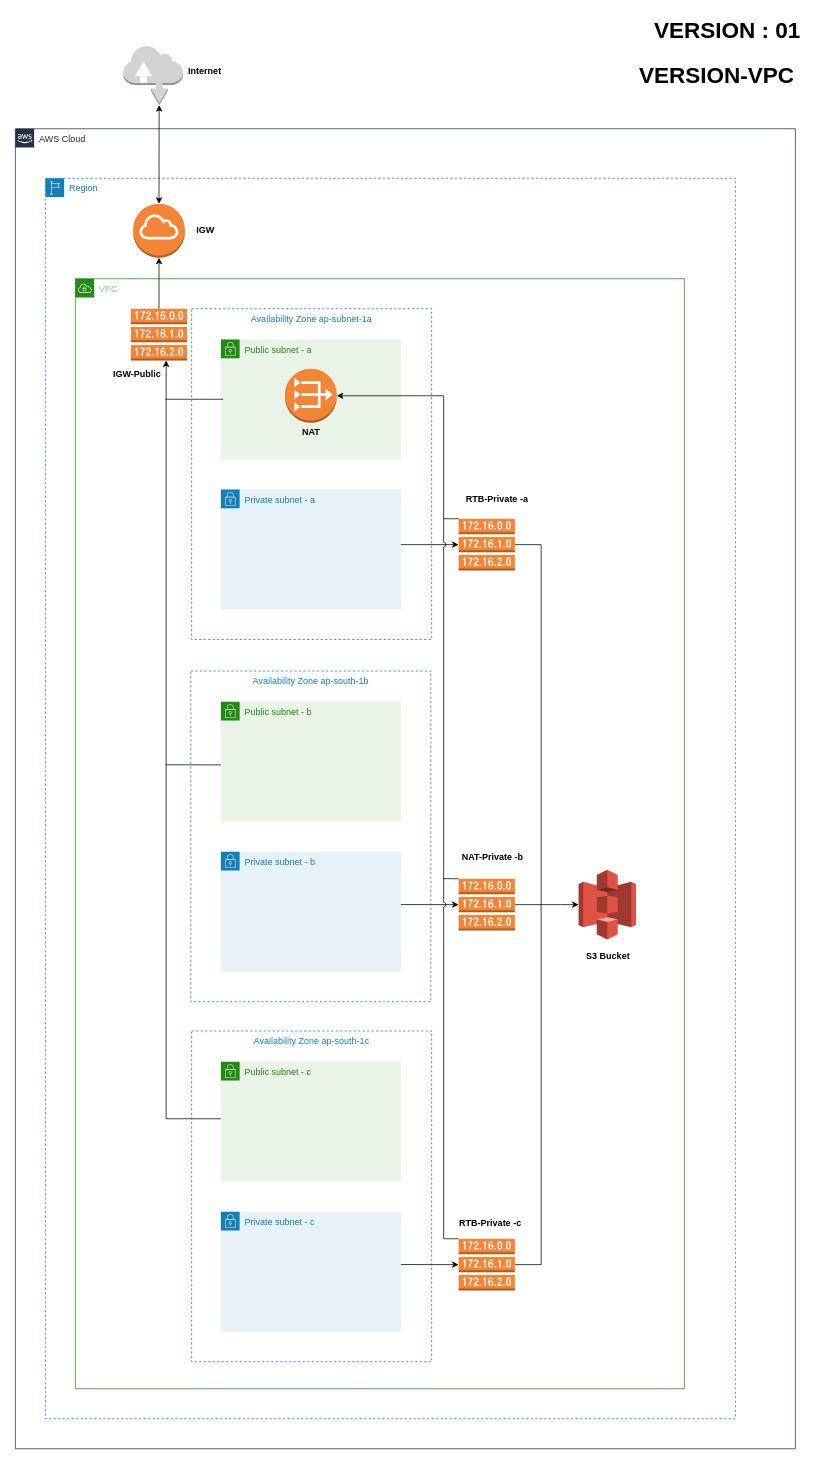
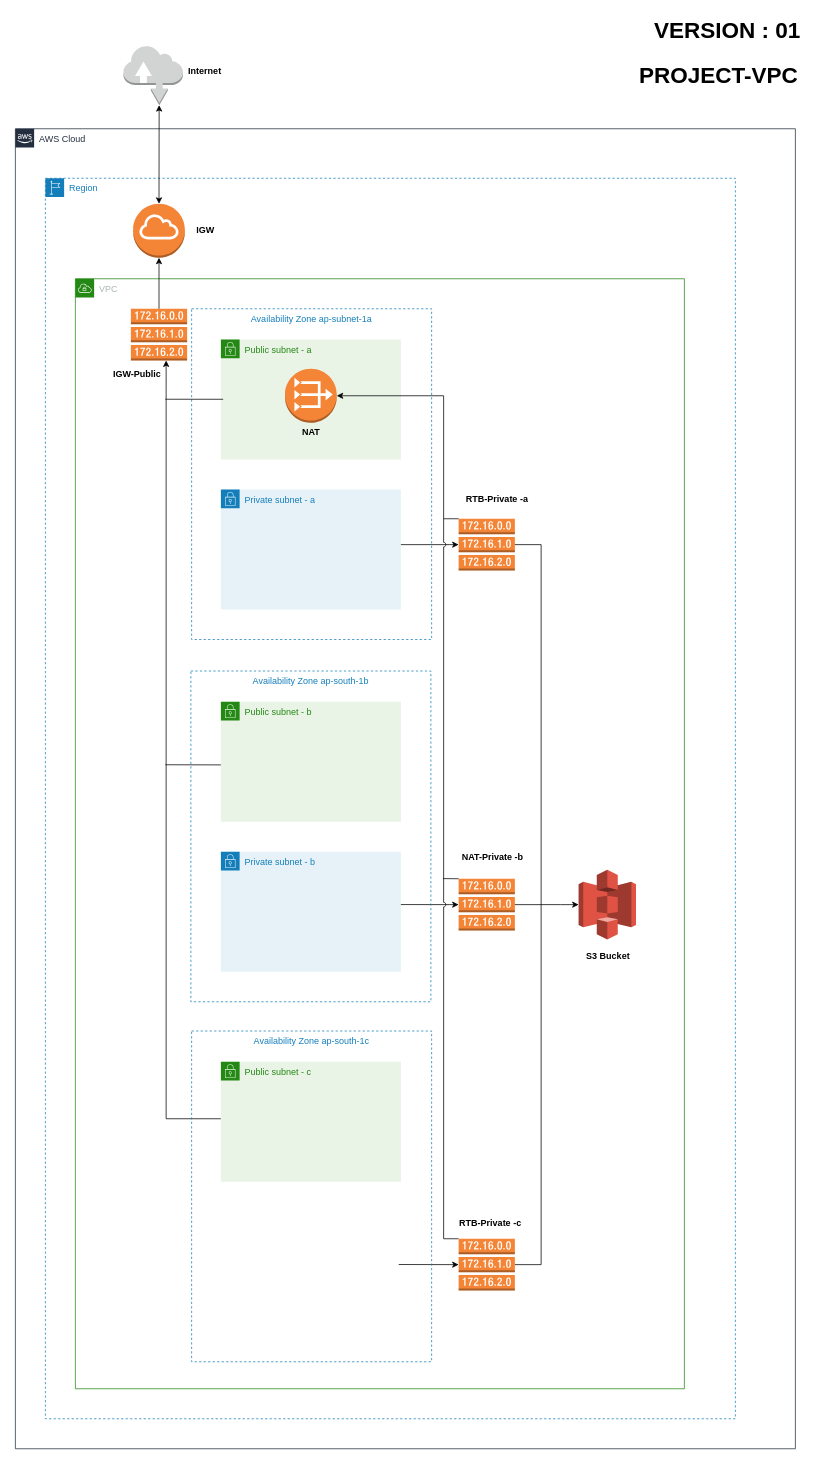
  <mxCell id="0" />
  <mxCell id="1" parent="0" />
  <mxCell id="2" style="edgeStyle=orthogonalEdgeStyle;rounded=0;jumpStyle=arc;orthogonalLoop=1;jettySize=auto;html=1;startArrow=classic;startFill=1;endArrow=none;endFill=0;" parent="1" source="32" edge="1"><mxGeometry relative="1" as="geometry"><mxPoint x="224.5" y="343" as="sourcePoint" /><mxPoint x="294" y="1491" as="targetPoint" /><Array as="points"><mxPoint x="221" y="1491" /></Array></mxGeometry></mxCell>
- <mxCell id="3" value="VERSION-VPC" style="text;html=1;resizable=0;points=[];autosize=1;align=left;verticalAlign=top;spacingTop=-4;fontSize=30;fontStyle=1" parent="1" vertex="1"><mxGeometry x="850" y="79.75" width="240" height="40" as="geometry" /></mxCell>
+ <mxCell id="3" value="PROJECT-VPC" style="text;html=1;resizable=0;points=[];autosize=1;align=left;verticalAlign=top;spacingTop=-4;fontSize=30;fontStyle=1" parent="1" vertex="1"><mxGeometry x="850" y="79.75" width="240" height="40" as="geometry" /></mxCell>
  <mxCell id="4" value="VERSION : 01" style="text;html=1;resizable=0;points=[];autosize=1;align=left;verticalAlign=top;spacingTop=-4;fontSize=30;fontStyle=1" parent="1" vertex="1"><mxGeometry x="870" y="20" width="220" height="40" as="geometry" /></mxCell>
  <mxCell id="5" value="AWS Cloud" style="points=[[0,0],[0.25,0],[0.5,0],[0.75,0],[1,0],[1,0.25],[1,0.5],[1,0.75],[1,1],[0.75,1],[0.5,1],[0.25,1],[0,1],[0,0.75],[0,0.5],[0,0.25]];outlineConnect=0;gradientColor=none;html=1;whiteSpace=wrap;fontSize=12;fontStyle=0;container=1;pointerEvents=0;collapsible=0;recursiveResize=0;shape=mxgraph.aws4.group;grIcon=mxgraph.aws4.group_aws_cloud_alt;strokeColor=#232F3E;fillColor=none;verticalAlign=top;align=left;spacingLeft=30;fontColor=#232F3E;dashed=0;" parent="1" vertex="1"><mxGeometry x="20" y="171" width="1040" height="1760" as="geometry" /></mxCell>
  <mxCell id="6" value="Region" style="points=[[0,0],[0.25,0],[0.5,0],[0.75,0],[1,0],[1,0.25],[1,0.5],[1,0.75],[1,1],[0.75,1],[0.5,1],[0.25,1],[0,1],[0,0.75],[0,0.5],[0,0.25]];outlineConnect=0;gradientColor=none;html=1;whiteSpace=wrap;fontSize=12;fontStyle=0;container=1;pointerEvents=0;collapsible=0;recursiveResize=0;shape=mxgraph.aws4.group;grIcon=mxgraph.aws4.group_region;strokeColor=#147EBA;fillColor=none;verticalAlign=top;align=left;spacingLeft=30;fontColor=#147EBA;dashed=1;" parent="5" vertex="1"><mxGeometry x="40" y="66" width="920" height="1654" as="geometry" /></mxCell>
  <mxCell id="7" value="" style="outlineConnect=0;dashed=0;verticalLabelPosition=bottom;verticalAlign=top;align=center;html=1;shape=mxgraph.aws3.internet_gateway;fillColor=#F58536;gradientColor=none;" parent="6" vertex="1"><mxGeometry x="117" y="34" width="69" height="72" as="geometry" /></mxCell>
  <mxCell id="8" value="&lt;b&gt;IGW&lt;/b&gt;" style="text;html=1;resizable=0;autosize=1;align=center;verticalAlign=middle;points=[];fillColor=none;strokeColor=none;rounded=0;" parent="6" vertex="1"><mxGeometry x="192" y="57" width="42" height="26" as="geometry" /></mxCell>
  <mxCell id="9" value="VPC" style="points=[[0,0],[0.25,0],[0.5,0],[0.75,0],[1,0],[1,0.25],[1,0.5],[1,0.75],[1,1],[0.75,1],[0.5,1],[0.25,1],[0,1],[0,0.75],[0,0.5],[0,0.25]];outlineConnect=0;gradientColor=none;html=1;whiteSpace=wrap;fontSize=12;fontStyle=0;container=1;pointerEvents=0;collapsible=0;recursiveResize=0;shape=mxgraph.aws4.group;grIcon=mxgraph.aws4.group_vpc;strokeColor=#248814;fillColor=none;verticalAlign=top;align=left;spacingLeft=30;fontColor=#AAB7B8;dashed=0;" parent="1" vertex="1"><mxGeometry x="100" y="371" width="812" height="1480" as="geometry" /></mxCell>
  <mxCell id="10" style="edgeStyle=orthogonalEdgeStyle;rounded=0;jumpStyle=arc;orthogonalLoop=1;jettySize=auto;html=1;exitX=0;exitY=0.5;exitDx=0;exitDy=0;exitPerimeter=0;entryX=0.706;entryY=0.706;entryDx=0;entryDy=0;entryPerimeter=0;startArrow=classic;startFill=1;endArrow=none;endFill=0;" parent="9" source="24" target="16" edge="1"><mxGeometry relative="1" as="geometry" /></mxCell>
  <mxCell id="11" style="edgeStyle=orthogonalEdgeStyle;rounded=0;jumpStyle=arc;orthogonalLoop=1;jettySize=auto;html=1;exitX=0;exitY=0.5;exitDx=0;exitDy=0;exitPerimeter=0;entryX=0.866;entryY=0.706;entryDx=0;entryDy=0;entryPerimeter=0;startArrow=classic;startFill=1;endArrow=none;endFill=0;" parent="9" source="27" edge="1"><mxGeometry relative="1" as="geometry"><mxPoint x="431.12" y="1314.346" as="targetPoint" /></mxGeometry></mxCell>
  <mxCell id="12" value="Availability Zone ap-subnet-1a" style="fillColor=none;strokeColor=#147EBA;dashed=1;verticalAlign=top;fontStyle=0;fontColor=#147EBA;" parent="9" vertex="1"><mxGeometry x="155" y="40" width="320" height="441" as="geometry" /></mxCell>
  <mxCell id="13" value="Private subnet - a" style="points=[[0,0],[0.25,0],[0.5,0],[0.75,0],[1,0],[1,0.25],[1,0.5],[1,0.75],[1,1],[0.75,1],[0.5,1],[0.25,1],[0,1],[0,0.75],[0,0.5],[0,0.25]];outlineConnect=0;gradientColor=none;html=1;whiteSpace=wrap;fontSize=12;fontStyle=0;container=1;pointerEvents=0;collapsible=0;recursiveResize=0;shape=mxgraph.aws4.group;grIcon=mxgraph.aws4.group_security_group;grStroke=0;strokeColor=#147EBA;fillColor=#E6F2F8;verticalAlign=top;align=left;spacingLeft=30;fontColor=#147EBA;dashed=0;" parent="9" vertex="1"><mxGeometry x="194" y="281" width="240" height="160" as="geometry" /></mxCell>
  <mxCell id="14" value="Public subnet - a" style="points=[[0,0],[0.25,0],[0.5,0],[0.75,0],[1,0],[1,0.25],[1,0.5],[1,0.75],[1,1],[0.75,1],[0.5,1],[0.25,1],[0,1],[0,0.75],[0,0.5],[0,0.25]];outlineConnect=0;gradientColor=none;html=1;whiteSpace=wrap;fontSize=12;fontStyle=0;container=1;pointerEvents=0;collapsible=0;recursiveResize=0;shape=mxgraph.aws4.group;grIcon=mxgraph.aws4.group_security_group;grStroke=0;strokeColor=#248814;fillColor=#E9F3E6;verticalAlign=top;align=left;spacingLeft=30;fontColor=#248814;dashed=0;" parent="9" vertex="1"><mxGeometry x="194" y="81" width="240" height="160" as="geometry" /></mxCell>
  <mxCell id="15" value="" style="outlineConnect=0;dashed=0;verticalLabelPosition=bottom;verticalAlign=top;align=center;html=1;shape=mxgraph.aws3.vpc_nat_gateway;fillColor=#F58536;gradientColor=none;" parent="14" vertex="1"><mxGeometry x="85.5" y="39" width="69" height="72" as="geometry" /></mxCell>
  <mxCell id="16" value="Availability Zone ap-south-1b" style="fillColor=none;strokeColor=#147EBA;dashed=1;verticalAlign=top;fontStyle=0;fontColor=#147EBA;" parent="9" vertex="1"><mxGeometry x="154" y="523" width="320" height="441" as="geometry" /></mxCell>
  <mxCell id="17" value="Private subnet - b" style="points=[[0,0],[0.25,0],[0.5,0],[0.75,0],[1,0],[1,0.25],[1,0.5],[1,0.75],[1,1],[0.75,1],[0.5,1],[0.25,1],[0,1],[0,0.75],[0,0.5],[0,0.25]];outlineConnect=0;gradientColor=none;html=1;whiteSpace=wrap;fontSize=12;fontStyle=0;container=1;pointerEvents=0;collapsible=0;recursiveResize=0;shape=mxgraph.aws4.group;grIcon=mxgraph.aws4.group_security_group;grStroke=0;strokeColor=#147EBA;fillColor=#E6F2F8;verticalAlign=top;align=left;spacingLeft=30;fontColor=#147EBA;dashed=0;" parent="9" vertex="1"><mxGeometry x="194" y="764" width="240" height="160" as="geometry" /></mxCell>
  <mxCell id="18" value="Public subnet - b" style="points=[[0,0],[0.25,0],[0.5,0],[0.75,0],[1,0],[1,0.25],[1,0.5],[1,0.75],[1,1],[0.75,1],[0.5,1],[0.25,1],[0,1],[0,0.75],[0,0.5],[0,0.25]];outlineConnect=0;gradientColor=none;html=1;whiteSpace=wrap;fontSize=12;fontStyle=0;container=1;pointerEvents=0;collapsible=0;recursiveResize=0;shape=mxgraph.aws4.group;grIcon=mxgraph.aws4.group_security_group;grStroke=0;strokeColor=#248814;fillColor=#E9F3E6;verticalAlign=top;align=left;spacingLeft=30;fontColor=#248814;dashed=0;" parent="9" vertex="1"><mxGeometry x="194" y="564" width="240" height="160" as="geometry" /></mxCell>
  <mxCell id="19" value="Availability Zone ap-south-1c" style="fillColor=none;strokeColor=#147EBA;dashed=1;verticalAlign=top;fontStyle=0;fontColor=#147EBA;" parent="9" vertex="1"><mxGeometry x="155" y="1003" width="320" height="441" as="geometry" /></mxCell>
- <mxCell id="20" value="Private subnet - c" style="points=[[0,0],[0.25,0],[0.5,0],[0.75,0],[1,0],[1,0.25],[1,0.5],[1,0.75],[1,1],[0.75,1],[0.5,1],[0.25,1],[0,1],[0,0.75],[0,0.5],[0,0.25]];outlineConnect=0;gradientColor=none;html=1;whiteSpace=wrap;fontSize=12;fontStyle=0;container=1;pointerEvents=0;collapsible=0;recursiveResize=0;shape=mxgraph.aws4.group;grIcon=mxgraph.aws4.group_security_group;grStroke=0;strokeColor=#147EBA;fillColor=#E6F2F8;verticalAlign=top;align=left;spacingLeft=30;fontColor=#147EBA;dashed=0;" parent="9" vertex="1"><mxGeometry x="194" y="1244" width="240" height="160" as="geometry" /></mxCell>
  <mxCell id="21" value="Public subnet - c" style="points=[[0,0],[0.25,0],[0.5,0],[0.75,0],[1,0],[1,0.25],[1,0.5],[1,0.75],[1,1],[0.75,1],[0.5,1],[0.25,1],[0,1],[0,0.75],[0,0.5],[0,0.25]];outlineConnect=0;gradientColor=none;html=1;whiteSpace=wrap;fontSize=12;fontStyle=0;container=1;pointerEvents=0;collapsible=0;recursiveResize=0;shape=mxgraph.aws4.group;grIcon=mxgraph.aws4.group_security_group;grStroke=0;strokeColor=#248814;fillColor=#E9F3E6;verticalAlign=top;align=left;spacingLeft=30;fontColor=#248814;dashed=0;" parent="9" vertex="1"><mxGeometry x="194" y="1044" width="240" height="160" as="geometry" /></mxCell>
  <mxCell id="22" style="edgeStyle=orthogonalEdgeStyle;rounded=0;jumpStyle=arc;orthogonalLoop=1;jettySize=auto;html=1;exitX=0;exitY=0.5;exitDx=0;exitDy=0;exitPerimeter=0;startArrow=classic;startFill=1;endArrow=none;endFill=0;" parent="9" source="23" target="13" edge="1"><mxGeometry relative="1" as="geometry"><Array as="points"><mxPoint x="451" y="354" /><mxPoint x="451" y="354" /></Array></mxGeometry></mxCell>
  <mxCell id="23" value="" style="outlineConnect=0;dashed=0;verticalLabelPosition=bottom;verticalAlign=top;align=center;html=1;shape=mxgraph.aws3.route_table;fillColor=#F58536;gradientColor=none;" parent="9" vertex="1"><mxGeometry x="511" y="320" width="75" height="69" as="geometry" /></mxCell>
  <mxCell id="24" value="" style="outlineConnect=0;dashed=0;verticalLabelPosition=bottom;verticalAlign=top;align=center;html=1;shape=mxgraph.aws3.route_table;fillColor=#F58536;gradientColor=none;" parent="9" vertex="1"><mxGeometry x="511" y="800" width="75" height="69" as="geometry" /></mxCell>
  <mxCell id="25" style="edgeStyle=orthogonalEdgeStyle;rounded=0;orthogonalLoop=1;jettySize=auto;html=1;exitX=0;exitY=0;exitDx=0;exitDy=0;exitPerimeter=0;entryX=1;entryY=0.5;entryDx=0;entryDy=0;entryPerimeter=0;startArrow=none;startFill=0;endArrow=classic;endFill=1;jumpStyle=arc;" parent="9" source="27" target="15" edge="1"><mxGeometry relative="1" as="geometry"><Array as="points"><mxPoint x="491" y="1280" /><mxPoint x="491" y="156" /></Array></mxGeometry></mxCell>
  <mxCell id="26" style="edgeStyle=orthogonalEdgeStyle;rounded=0;orthogonalLoop=1;jettySize=auto;html=1;exitX=1;exitY=0.5;exitDx=0;exitDy=0;exitPerimeter=0;entryX=1;entryY=0.5;entryDx=0;entryDy=0;entryPerimeter=0;startArrow=none;startFill=0;endArrow=none;endFill=0;" parent="9" source="27" target="23" edge="1"><mxGeometry relative="1" as="geometry"><Array as="points"><mxPoint x="621" y="1314" /><mxPoint x="621" y="354" /></Array></mxGeometry></mxCell>
  <mxCell id="27" value="" style="outlineConnect=0;dashed=0;verticalLabelPosition=bottom;verticalAlign=top;align=center;html=1;shape=mxgraph.aws3.route_table;fillColor=#F58536;gradientColor=none;" parent="9" vertex="1"><mxGeometry x="511" y="1280" width="75" height="69" as="geometry" /></mxCell>
  <mxCell id="28" value="" style="outlineConnect=0;dashed=0;verticalLabelPosition=bottom;verticalAlign=top;align=center;html=1;shape=mxgraph.aws3.s3;fillColor=#E05243;gradientColor=none;" parent="9" vertex="1"><mxGeometry x="671" y="788" width="76.5" height="93" as="geometry" /></mxCell>
  <mxCell id="29" style="edgeStyle=orthogonalEdgeStyle;rounded=0;jumpStyle=arc;orthogonalLoop=1;jettySize=auto;html=1;exitX=0;exitY=0.5;exitDx=0;exitDy=0;exitPerimeter=0;startArrow=none;startFill=0;endArrow=none;endFill=0;" parent="9" edge="1"><mxGeometry relative="1" as="geometry"><mxPoint x="197" y="160.7" as="sourcePoint" /><mxPoint x="120" y="160.655" as="targetPoint" /><Array as="points"><mxPoint x="137" y="160.2" /><mxPoint x="137" y="160.2" /></Array></mxGeometry></mxCell>
  <mxCell id="30" style="edgeStyle=orthogonalEdgeStyle;rounded=0;jumpStyle=arc;orthogonalLoop=1;jettySize=auto;html=1;exitX=0;exitY=0.5;exitDx=0;exitDy=0;exitPerimeter=0;startArrow=none;startFill=0;endArrow=none;endFill=0;" parent="9" edge="1"><mxGeometry relative="1" as="geometry"><mxPoint x="194" y="648.2" as="sourcePoint" /><mxPoint x="120" y="648" as="targetPoint" /><Array as="points"><mxPoint x="134" y="647.7" /><mxPoint x="134" y="647.7" /></Array></mxGeometry></mxCell>
  <mxCell id="31" value="&lt;b&gt;IGW-Public&lt;/b&gt;" style="text;html=1;resizable=0;autosize=1;align=center;verticalAlign=middle;points=[];fillColor=none;strokeColor=none;rounded=0;" parent="9" vertex="1"><mxGeometry x="40" y="114" width="83" height="26" as="geometry" /></mxCell>
  <mxCell id="32" value="" style="outlineConnect=0;dashed=0;verticalLabelPosition=bottom;verticalAlign=top;align=center;html=1;shape=mxgraph.aws3.route_table;fillColor=#F58536;gradientColor=none;" parent="9" vertex="1"><mxGeometry x="74" y="40" width="75" height="69" as="geometry" /></mxCell>
  <mxCell id="33" value="&lt;b&gt;RTB-Private -a&lt;/b&gt;" style="text;html=1;resizable=0;autosize=1;align=center;verticalAlign=middle;points=[];fillColor=none;strokeColor=none;rounded=0;" parent="9" vertex="1"><mxGeometry x="511" y="281" width="101" height="26" as="geometry" /></mxCell>
  <mxCell id="34" value="&lt;b&gt;NAT-Private -b&lt;/b&gt;" style="text;html=1;resizable=0;autosize=1;align=center;verticalAlign=middle;points=[];fillColor=none;strokeColor=none;rounded=0;" parent="9" vertex="1"><mxGeometry x="505" y="759" width="101" height="26" as="geometry" /></mxCell>
  <mxCell id="35" value="&lt;b&gt;RTB-Private -c&lt;/b&gt;" style="text;html=1;resizable=0;autosize=1;align=center;verticalAlign=middle;points=[];fillColor=none;strokeColor=none;rounded=0;" parent="9" vertex="1"><mxGeometry x="502" y="1247" width="101" height="26" as="geometry" /></mxCell>
  <mxCell id="36" value="&lt;b&gt;S3 Bucket&lt;/b&gt;" style="text;html=1;resizable=0;autosize=1;align=center;verticalAlign=middle;points=[];fillColor=none;strokeColor=none;rounded=0;" parent="9" vertex="1"><mxGeometry x="671.75" y="891" width="76" height="26" as="geometry" /></mxCell>
  <mxCell id="37" value="&lt;b&gt;NAT&lt;/b&gt;" style="text;html=1;resizable=0;autosize=1;align=center;verticalAlign=middle;points=[];fillColor=none;strokeColor=none;rounded=0;" parent="9" vertex="1"><mxGeometry x="293" y="192" width="42" height="26" as="geometry" /></mxCell>
  <mxCell id="38" style="edgeStyle=orthogonalEdgeStyle;rounded=0;orthogonalLoop=1;jettySize=auto;html=1;exitX=0;exitY=0;exitDx=0;exitDy=0;exitPerimeter=0;startArrow=none;startFill=0;endArrow=none;endFill=0;" parent="1" source="23" edge="1"><mxGeometry relative="1" as="geometry"><mxPoint x="591" y="691.222" as="targetPoint" /></mxGeometry></mxCell>
  <mxCell id="39" style="edgeStyle=orthogonalEdgeStyle;rounded=0;orthogonalLoop=1;jettySize=auto;html=1;exitX=1;exitY=0.5;exitDx=0;exitDy=0;exitPerimeter=0;startArrow=none;startFill=0;endArrow=none;endFill=0;" parent="1" source="24" edge="1"><mxGeometry relative="1" as="geometry"><mxPoint x="721" y="1205.303" as="targetPoint" /></mxGeometry></mxCell>
  <mxCell id="40" style="edgeStyle=orthogonalEdgeStyle;rounded=0;orthogonalLoop=1;jettySize=auto;html=1;exitX=0;exitY=0.5;exitDx=0;exitDy=0;exitPerimeter=0;startArrow=classic;startFill=1;endArrow=none;endFill=0;" parent="1" source="28" edge="1"><mxGeometry relative="1" as="geometry"><mxPoint x="721" y="1205.478" as="targetPoint" /></mxGeometry></mxCell>
  <mxCell id="41" style="edgeStyle=orthogonalEdgeStyle;rounded=0;jumpStyle=arc;orthogonalLoop=1;jettySize=auto;html=1;exitX=0;exitY=0;exitDx=0;exitDy=0;exitPerimeter=0;startArrow=none;startFill=0;endArrow=none;endFill=0;" parent="1" source="24" edge="1"><mxGeometry relative="1" as="geometry"><mxPoint x="590" y="1170.818" as="targetPoint" /></mxGeometry></mxCell>
  <mxCell id="42" style="edgeStyle=orthogonalEdgeStyle;rounded=0;jumpStyle=arc;orthogonalLoop=1;jettySize=auto;html=1;exitX=0.6;exitY=1;exitDx=0;exitDy=0;exitPerimeter=0;entryX=0.5;entryY=0;entryDx=0;entryDy=0;entryPerimeter=0;startArrow=classic;startFill=1;endArrow=classic;endFill=1;" parent="1" source="43" target="7" edge="1"><mxGeometry relative="1" as="geometry" /></mxCell>
  <mxCell id="43" value="" style="outlineConnect=0;dashed=0;verticalLabelPosition=bottom;verticalAlign=top;align=center;html=1;shape=mxgraph.aws3.internet;fillColor=#D2D3D3;gradientColor=none;fontColor=#FFFFFF;" parent="1" vertex="1"><mxGeometry x="164" y="60" width="79.5" height="79.5" as="geometry" /></mxCell>
  <mxCell id="44" value="" style="edgeStyle=orthogonalEdgeStyle;rounded=0;jumpStyle=arc;orthogonalLoop=1;jettySize=auto;html=1;startArrow=classic;startFill=1;endArrow=none;endFill=1;" parent="1" source="7" target="32" edge="1"><mxGeometry relative="1" as="geometry"><mxPoint x="220.5" y="343" as="sourcePoint" /><mxPoint x="294" y="1491" as="targetPoint" /><Array as="points" /></mxGeometry></mxCell>
  <mxCell id="45" value="&lt;b&gt;Internet&amp;nbsp;&lt;/b&gt;" style="text;html=1;resizable=0;autosize=1;align=center;verticalAlign=middle;points=[];fillColor=none;strokeColor=none;rounded=0;" parent="1" vertex="1"><mxGeometry x="241" y="82" width="65" height="26" as="geometry" /></mxCell>
